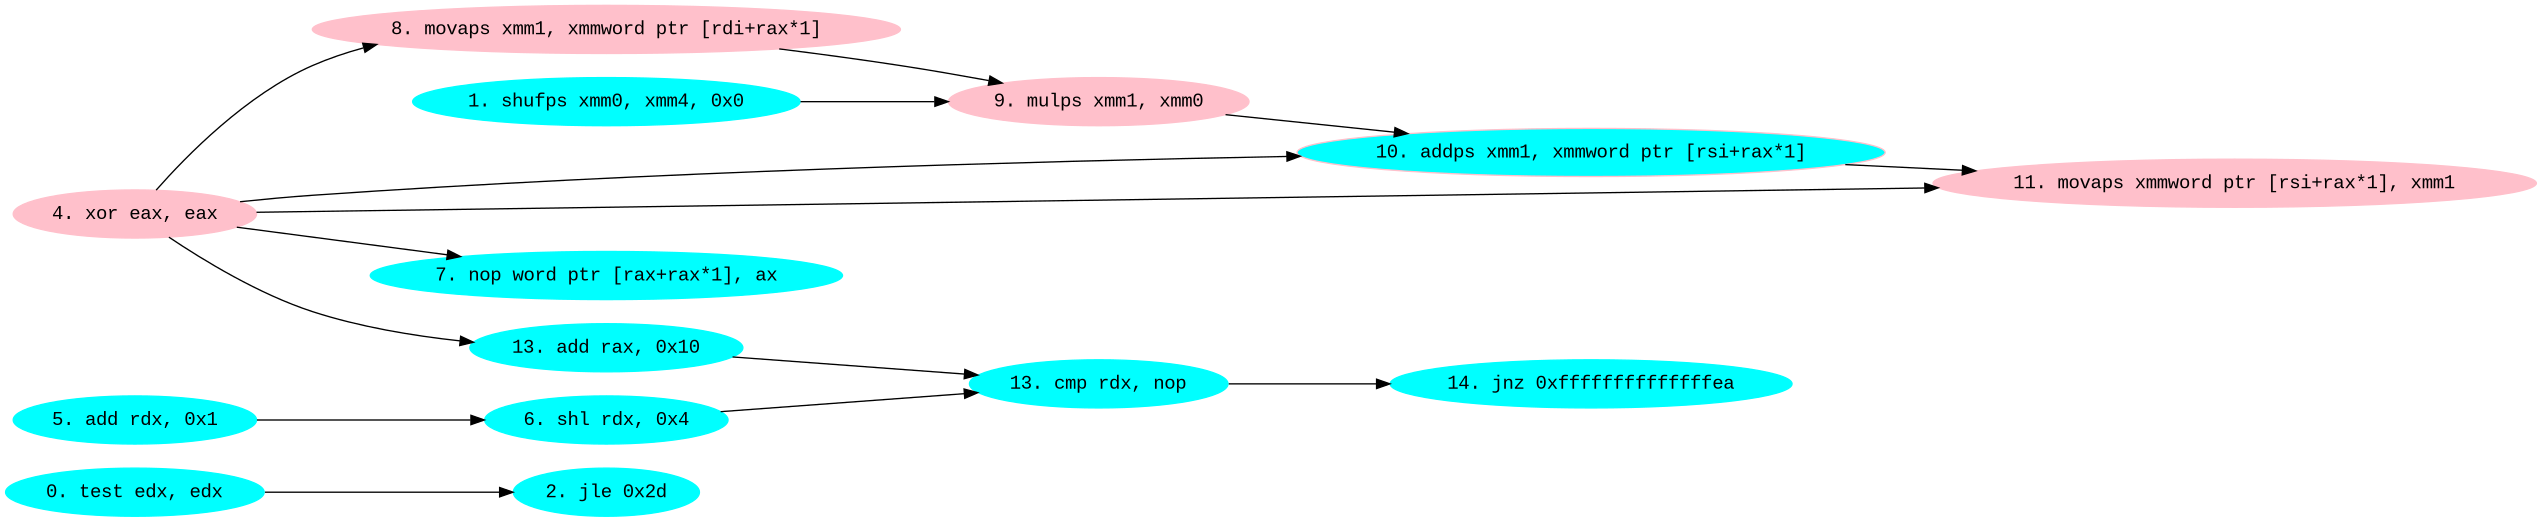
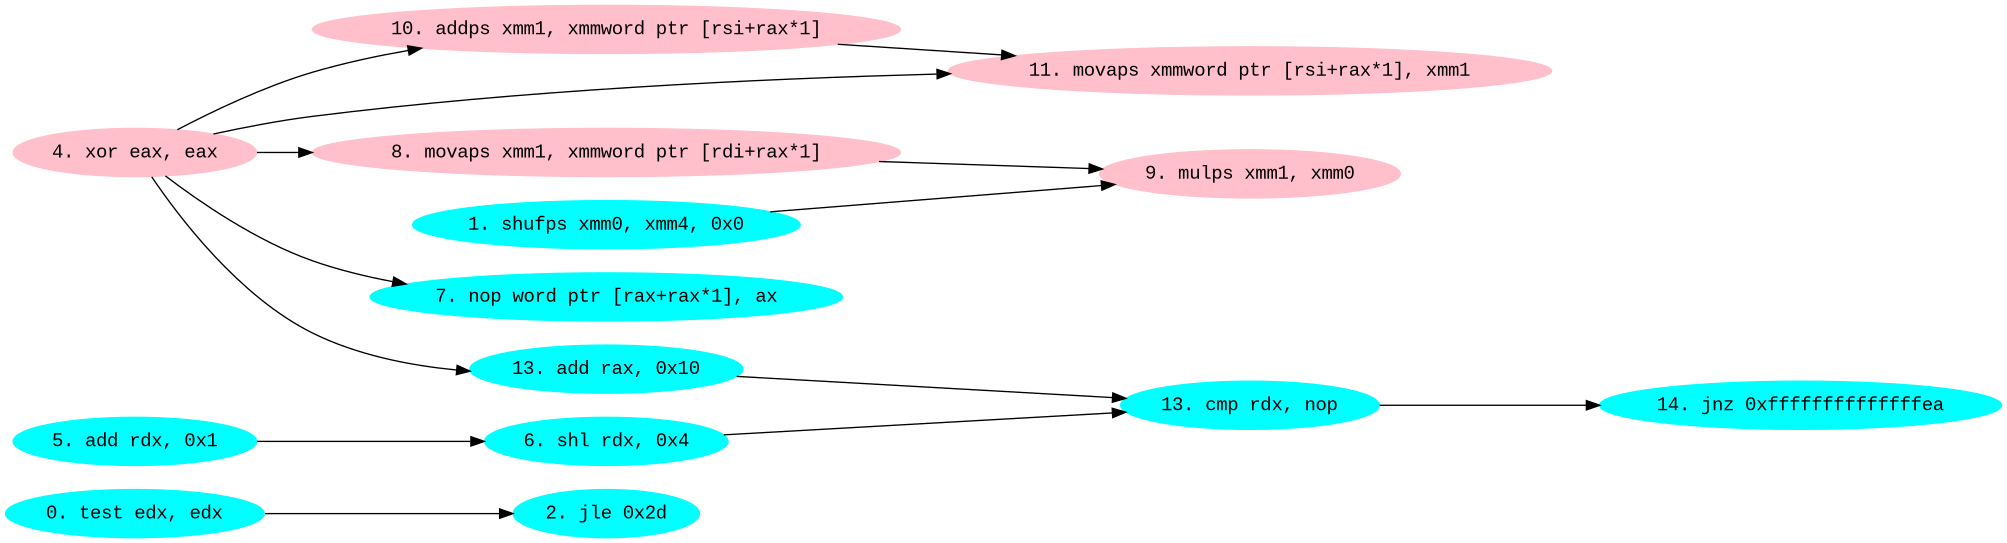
  digraph {
    fontname="Liberation Mono"
    rankdir=LR
    node [color=cyan fontname="Liberation Mono" style=filled]
    edge [fontname="Liberation Mono"]
    n1 [label="0. test edx, edx"]
    n2 [label="2. jle 0x2d"]
    n3 [label="1. shufps xmm0, xmm4, 0x0"]
    n4 [color=pink label="9. mulps xmm1, xmm0"]
-   n5 [color=pink label="10. addps xmm1, xmmword ptr [rsi+rax*1]" fillcolor=cyan]
+   n5 [color=pink label="10. addps xmm1, xmmword ptr [rsi+rax*1]"]
    n6 [label="5. add rdx, 0x1"]
    n7 [label="6. shl rdx, 0x4"]
    n8 [color=pink label="4. xor eax, eax"]
    n9 [label="7. nop word ptr [rax+rax*1], ax"]
    n10 [color=pink label="8. movaps xmm1, xmmword ptr [rdi+rax*1]"]
    n11 [color=pink label="11. movaps xmmword ptr [rsi+rax*1], xmm1"]
    n12 [label="13. add rax, 0x10"]
    n13 [label="13. cmp rdx, nop"]
    n14 [label="14. jnz 0xffffffffffffffea"]
    n1 -> n2
    n3 -> n4
-   n4 -> n5
    n5 -> n11
    n6 -> n7
    n7 -> n13
    n8 -> n5
    n8 -> n9
    n8 -> n10
    n8 -> n11
    n8 -> n12
    n10 -> n4
    n12 -> n13
    n13 -> n14
  }
